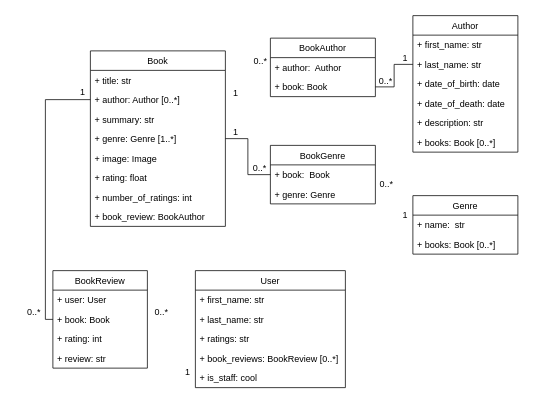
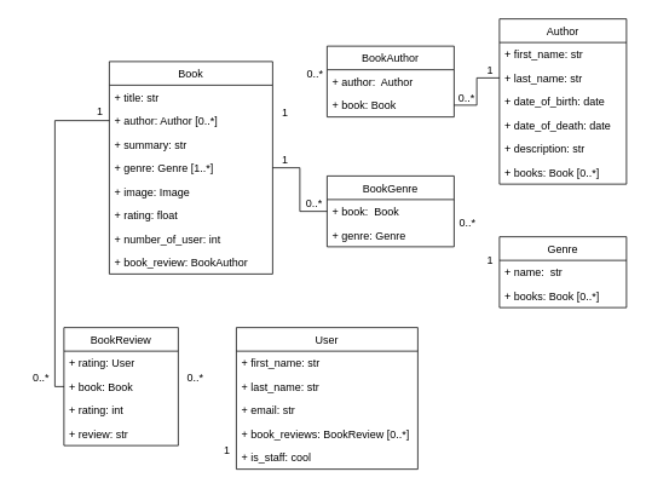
  <mxCell id="0" />
  <mxCell id="1" parent="0" />
  <mxCell id="2" value="Book" style="swimlane;fontStyle=0;childLayout=stackLayout;horizontal=1;startSize=26;fillColor=none;horizontalStack=0;resizeParent=1;resizeParentMax=0;resizeLast=0;collapsible=1;marginBottom=0;" parent="1" vertex="1"><mxGeometry x="120" y="67" width="180" height="234" as="geometry" /></mxCell>
  <mxCell id="3" value="+ title: str" style="text;strokeColor=none;fillColor=none;align=left;verticalAlign=top;spacingLeft=4;spacingRight=4;overflow=hidden;rotatable=0;points=[[0,0.5],[1,0.5]];portConstraint=eastwest;" parent="2" vertex="1"><mxGeometry y="26" width="180" height="26" as="geometry" /></mxCell>
  <mxCell id="4" value="+ author: Author [0..*]" style="text;strokeColor=none;fillColor=none;align=left;verticalAlign=top;spacingLeft=4;spacingRight=4;overflow=hidden;rotatable=0;points=[[0,0.5],[1,0.5]];portConstraint=eastwest;" parent="2" vertex="1"><mxGeometry y="52" width="180" height="26" as="geometry" /></mxCell>
  <mxCell id="5" value="+ summary: str" style="text;strokeColor=none;fillColor=none;align=left;verticalAlign=top;spacingLeft=4;spacingRight=4;overflow=hidden;rotatable=0;points=[[0,0.5],[1,0.5]];portConstraint=eastwest;" parent="2" vertex="1"><mxGeometry y="78" width="180" height="26" as="geometry" /></mxCell>
  <mxCell id="6" value="+ genre: Genre [1..*]" style="text;strokeColor=none;fillColor=none;align=left;verticalAlign=top;spacingLeft=4;spacingRight=4;overflow=hidden;rotatable=0;points=[[0,0.5],[1,0.5]];portConstraint=eastwest;" parent="2" vertex="1"><mxGeometry y="104" width="180" height="26" as="geometry" /></mxCell>
  <mxCell id="7" value="+ image: Image" style="text;strokeColor=none;fillColor=none;align=left;verticalAlign=top;spacingLeft=4;spacingRight=4;overflow=hidden;rotatable=0;points=[[0,0.5],[1,0.5]];portConstraint=eastwest;" parent="2" vertex="1"><mxGeometry y="130" width="180" height="26" as="geometry" /></mxCell>
  <mxCell id="8" value="+ rating: float" style="text;strokeColor=none;fillColor=none;align=left;verticalAlign=top;spacingLeft=4;spacingRight=4;overflow=hidden;rotatable=0;points=[[0,0.5],[1,0.5]];portConstraint=eastwest;" parent="2" vertex="1"><mxGeometry y="156" width="180" height="26" as="geometry" /></mxCell>
- <mxCell id="9" value="+ number_of_ratings: int" style="text;strokeColor=none;fillColor=none;align=left;verticalAlign=top;spacingLeft=4;spacingRight=4;overflow=hidden;rotatable=0;points=[[0,0.5],[1,0.5]];portConstraint=eastwest;" parent="2" vertex="1"><mxGeometry y="182" width="180" height="26" as="geometry" /></mxCell>
+ <mxCell id="9" value="+ number_of_user: int" style="text;strokeColor=none;fillColor=none;align=left;verticalAlign=top;spacingLeft=4;spacingRight=4;overflow=hidden;rotatable=0;points=[[0,0.5],[1,0.5]];portConstraint=eastwest;" parent="2" vertex="1"><mxGeometry y="182" width="180" height="26" as="geometry" /></mxCell>
  <mxCell id="10" value="+ book_review: BookAuthor" style="text;strokeColor=none;fillColor=none;align=left;verticalAlign=top;spacingLeft=4;spacingRight=4;overflow=hidden;rotatable=0;points=[[0,0.5],[1,0.5]];portConstraint=eastwest;" parent="2" vertex="1"><mxGeometry y="208" width="180" height="26" as="geometry" /></mxCell>
  <mxCell id="11" value="Author" style="swimlane;fontStyle=0;childLayout=stackLayout;horizontal=1;startSize=26;fillColor=none;horizontalStack=0;resizeParent=1;resizeParentMax=0;resizeLast=0;collapsible=1;marginBottom=0;" parent="1" vertex="1"><mxGeometry x="550" y="20" width="140" height="182" as="geometry" /></mxCell>
  <mxCell id="12" value="+ first_name: str" style="text;strokeColor=none;fillColor=none;align=left;verticalAlign=top;spacingLeft=4;spacingRight=4;overflow=hidden;rotatable=0;points=[[0,0.5],[1,0.5]];portConstraint=eastwest;" parent="11" vertex="1"><mxGeometry y="26" width="140" height="26" as="geometry" /></mxCell>
  <mxCell id="13" value="+ last_name: str" style="text;strokeColor=none;fillColor=none;align=left;verticalAlign=top;spacingLeft=4;spacingRight=4;overflow=hidden;rotatable=0;points=[[0,0.5],[1,0.5]];portConstraint=eastwest;" parent="11" vertex="1"><mxGeometry y="52" width="140" height="26" as="geometry" /></mxCell>
  <mxCell id="14" value="+ date_of_birth: date" style="text;strokeColor=none;fillColor=none;align=left;verticalAlign=top;spacingLeft=4;spacingRight=4;overflow=hidden;rotatable=0;points=[[0,0.5],[1,0.5]];portConstraint=eastwest;" vertex="1" parent="11"><mxGeometry y="78" width="140" height="26" as="geometry" /></mxCell>
  <mxCell id="15" value="+ date_of_death: date" style="text;strokeColor=none;fillColor=none;align=left;verticalAlign=top;spacingLeft=4;spacingRight=4;overflow=hidden;rotatable=0;points=[[0,0.5],[1,0.5]];portConstraint=eastwest;" vertex="1" parent="11"><mxGeometry y="104" width="140" height="26" as="geometry" /></mxCell>
  <mxCell id="16" value="+ description: str" style="text;strokeColor=none;fillColor=none;align=left;verticalAlign=top;spacingLeft=4;spacingRight=4;overflow=hidden;rotatable=0;points=[[0,0.5],[1,0.5]];portConstraint=eastwest;" vertex="1" parent="11"><mxGeometry y="130" width="140" height="26" as="geometry" /></mxCell>
  <mxCell id="17" value="+ books: Book [0..*]" style="text;strokeColor=none;fillColor=none;align=left;verticalAlign=top;spacingLeft=4;spacingRight=4;overflow=hidden;rotatable=0;points=[[0,0.5],[1,0.5]];portConstraint=eastwest;" parent="11" vertex="1"><mxGeometry y="156" width="140" height="26" as="geometry" /></mxCell>
  <mxCell id="18" value="Genre" style="swimlane;fontStyle=0;childLayout=stackLayout;horizontal=1;startSize=26;fillColor=none;horizontalStack=0;resizeParent=1;resizeParentMax=0;resizeLast=0;collapsible=1;marginBottom=0;" parent="1" vertex="1"><mxGeometry x="550" y="260" width="140" height="78" as="geometry" /></mxCell>
  <mxCell id="19" value="+ name:  str" style="text;strokeColor=none;fillColor=none;align=left;verticalAlign=top;spacingLeft=4;spacingRight=4;overflow=hidden;rotatable=0;points=[[0,0.5],[1,0.5]];portConstraint=eastwest;" parent="18" vertex="1"><mxGeometry y="26" width="140" height="26" as="geometry" /></mxCell>
  <mxCell id="20" value="+ books: Book [0..*]" style="text;strokeColor=none;fillColor=none;align=left;verticalAlign=top;spacingLeft=4;spacingRight=4;overflow=hidden;rotatable=0;points=[[0,0.5],[1,0.5]];portConstraint=eastwest;" parent="18" vertex="1"><mxGeometry y="52" width="140" height="26" as="geometry" /></mxCell>
  <mxCell id="21" value="User" style="swimlane;fontStyle=0;childLayout=stackLayout;horizontal=1;startSize=26;fillColor=none;horizontalStack=0;resizeParent=1;resizeParentMax=0;resizeLast=0;collapsible=1;marginBottom=0;" parent="1" vertex="1"><mxGeometry x="260" y="360" width="200" height="156" as="geometry" /></mxCell>
  <mxCell id="22" value="+ first_name: str" style="text;strokeColor=none;fillColor=none;align=left;verticalAlign=top;spacingLeft=4;spacingRight=4;overflow=hidden;rotatable=0;points=[[0,0.5],[1,0.5]];portConstraint=eastwest;" parent="21" vertex="1"><mxGeometry y="26" width="200" height="26" as="geometry" /></mxCell>
  <mxCell id="23" value="+ last_name: str" style="text;strokeColor=none;fillColor=none;align=left;verticalAlign=top;spacingLeft=4;spacingRight=4;overflow=hidden;rotatable=0;points=[[0,0.5],[1,0.5]];portConstraint=eastwest;" parent="21" vertex="1"><mxGeometry y="52" width="200" height="26" as="geometry" /></mxCell>
- <mxCell id="24" value="+ ratings: str" style="text;strokeColor=none;fillColor=none;align=left;verticalAlign=top;spacingLeft=4;spacingRight=4;overflow=hidden;rotatable=0;points=[[0,0.5],[1,0.5]];portConstraint=eastwest;" parent="21" vertex="1"><mxGeometry y="78" width="200" height="26" as="geometry" /></mxCell>
+ <mxCell id="24" value="+ email: str" style="text;strokeColor=none;fillColor=none;align=left;verticalAlign=top;spacingLeft=4;spacingRight=4;overflow=hidden;rotatable=0;points=[[0,0.5],[1,0.5]];portConstraint=eastwest;" parent="21" vertex="1"><mxGeometry y="78" width="200" height="26" as="geometry" /></mxCell>
  <mxCell id="25" value="+ book_reviews: BookReview [0..*]" style="text;strokeColor=none;fillColor=none;align=left;verticalAlign=top;spacingLeft=4;spacingRight=4;overflow=hidden;rotatable=0;points=[[0,0.5],[1,0.5]];portConstraint=eastwest;" parent="21" vertex="1"><mxGeometry y="104" width="200" height="26" as="geometry" /></mxCell>
  <mxCell id="26" value="+ is_staff: cool" style="text;strokeColor=none;fillColor=none;align=left;verticalAlign=top;spacingLeft=4;spacingRight=4;overflow=hidden;rotatable=0;points=[[0,0.5],[1,0.5]];portConstraint=eastwest;" parent="21" vertex="1"><mxGeometry y="130" width="200" height="26" as="geometry" /></mxCell>
  <mxCell id="27" value="BookReview" style="swimlane;fontStyle=0;childLayout=stackLayout;horizontal=1;startSize=26;fillColor=none;horizontalStack=0;resizeParent=1;resizeParentMax=0;resizeLast=0;collapsible=1;marginBottom=0;" parent="1" vertex="1"><mxGeometry x="70" y="360" width="126" height="130" as="geometry" /></mxCell>
- <mxCell id="28" value="+ user: User" style="text;strokeColor=none;fillColor=none;align=left;verticalAlign=top;spacingLeft=4;spacingRight=4;overflow=hidden;rotatable=0;points=[[0,0.5],[1,0.5]];portConstraint=eastwest;" parent="27" vertex="1"><mxGeometry y="26" width="126" height="26" as="geometry" /></mxCell>
+ <mxCell id="28" value="+ rating: User" style="text;strokeColor=none;fillColor=none;align=left;verticalAlign=top;spacingLeft=4;spacingRight=4;overflow=hidden;rotatable=0;points=[[0,0.5],[1,0.5]];portConstraint=eastwest;" parent="27" vertex="1"><mxGeometry y="26" width="126" height="26" as="geometry" /></mxCell>
  <mxCell id="29" value="+ book: Book" style="text;strokeColor=none;fillColor=none;align=left;verticalAlign=top;spacingLeft=4;spacingRight=4;overflow=hidden;rotatable=0;points=[[0,0.5],[1,0.5]];portConstraint=eastwest;" parent="27" vertex="1"><mxGeometry y="52" width="126" height="26" as="geometry" /></mxCell>
  <mxCell id="30" value="+ rating: int" style="text;strokeColor=none;fillColor=none;align=left;verticalAlign=top;spacingLeft=4;spacingRight=4;overflow=hidden;rotatable=0;points=[[0,0.5],[1,0.5]];portConstraint=eastwest;" parent="27" vertex="1"><mxGeometry y="78" width="126" height="26" as="geometry" /></mxCell>
  <mxCell id="31" value="+ review: str" style="text;strokeColor=none;fillColor=none;align=left;verticalAlign=top;spacingLeft=4;spacingRight=4;overflow=hidden;rotatable=0;points=[[0,0.5],[1,0.5]];portConstraint=eastwest;" parent="27" vertex="1"><mxGeometry y="104" width="126" height="26" as="geometry" /></mxCell>
  <mxCell id="32" value="" style="endArrow=none;html=1;edgeStyle=orthogonalEdgeStyle;rounded=0;exitX=0;exitY=0.5;exitDx=0;exitDy=0;entryX=0;entryY=0.5;entryDx=0;entryDy=0;" parent="1" source="29" target="4" edge="1"><mxGeometry relative="1" as="geometry"><mxPoint x="530" y="549.06" as="sourcePoint" /><mxPoint x="556.976" y="410" as="targetPoint" /></mxGeometry></mxCell>
  <mxCell id="33" value="" style="endArrow=none;html=1;edgeStyle=orthogonalEdgeStyle;rounded=0;exitX=1;exitY=0.5;exitDx=0;exitDy=0;entryX=0;entryY=0.5;entryDx=0;entryDy=0;" parent="1" source="6" target="39" edge="1"><mxGeometry relative="1" as="geometry"><mxPoint x="260" y="310" as="sourcePoint" /><mxPoint x="320" y="260" as="targetPoint" /></mxGeometry></mxCell>
  <mxCell id="34" value="1" style="text;html=1;strokeColor=none;fillColor=none;align=center;verticalAlign=middle;whiteSpace=wrap;rounded=0;" parent="1" vertex="1"><mxGeometry x="220" y="480" width="60" height="30" as="geometry" /></mxCell>
  <mxCell id="35" value="0..*" style="text;html=1;strokeColor=none;fillColor=none;align=center;verticalAlign=middle;whiteSpace=wrap;rounded=0;" parent="1" vertex="1"><mxGeometry x="190" y="400" width="50" height="30" as="geometry" /></mxCell>
  <mxCell id="36" value="0..*" style="text;html=1;strokeColor=none;fillColor=none;align=center;verticalAlign=middle;whiteSpace=wrap;rounded=0;" parent="1" vertex="1"><mxGeometry x="20" y="400" width="50" height="30" as="geometry" /></mxCell>
  <mxCell id="37" value="1" style="text;html=1;strokeColor=none;fillColor=none;align=center;verticalAlign=middle;whiteSpace=wrap;rounded=0;" parent="1" vertex="1"><mxGeometry x="90" y="112" width="40" height="20" as="geometry" /></mxCell>
  <mxCell id="38" value="BookGenre" style="swimlane;fontStyle=0;childLayout=stackLayout;horizontal=1;startSize=26;fillColor=none;horizontalStack=0;resizeParent=1;resizeParentMax=0;resizeLast=0;collapsible=1;marginBottom=0;" vertex="1" parent="1"><mxGeometry x="360" y="193" width="140" height="78" as="geometry" /></mxCell>
  <mxCell id="39" value="+ book:  Book" style="text;strokeColor=none;fillColor=none;align=left;verticalAlign=top;spacingLeft=4;spacingRight=4;overflow=hidden;rotatable=0;points=[[0,0.5],[1,0.5]];portConstraint=eastwest;" vertex="1" parent="38"><mxGeometry y="26" width="140" height="26" as="geometry" /></mxCell>
  <mxCell id="40" value="+ genre: Genre" style="text;strokeColor=none;fillColor=none;align=left;verticalAlign=top;spacingLeft=4;spacingRight=4;overflow=hidden;rotatable=0;points=[[0,0.5],[1,0.5]];portConstraint=eastwest;" vertex="1" parent="38"><mxGeometry y="52" width="140" height="26" as="geometry" /></mxCell>
  <mxCell id="41" value="BookAuthor" style="swimlane;fontStyle=0;childLayout=stackLayout;horizontal=1;startSize=26;fillColor=none;horizontalStack=0;resizeParent=1;resizeParentMax=0;resizeLast=0;collapsible=1;marginBottom=0;" vertex="1" parent="1"><mxGeometry x="360" y="50" width="140" height="78" as="geometry" /></mxCell>
  <mxCell id="42" value="+ author:  Author" style="text;strokeColor=none;fillColor=none;align=left;verticalAlign=top;spacingLeft=4;spacingRight=4;overflow=hidden;rotatable=0;points=[[0,0.5],[1,0.5]];portConstraint=eastwest;" vertex="1" parent="41"><mxGeometry y="26" width="140" height="26" as="geometry" /></mxCell>
  <mxCell id="43" value="+ book: Book" style="text;strokeColor=none;fillColor=none;align=left;verticalAlign=top;spacingLeft=4;spacingRight=4;overflow=hidden;rotatable=0;points=[[0,0.5],[1,0.5]];portConstraint=eastwest;" vertex="1" parent="41"><mxGeometry y="52" width="140" height="26" as="geometry" /></mxCell>
  <mxCell id="44" value="" style="endArrow=none;html=1;edgeStyle=orthogonalEdgeStyle;rounded=0;exitX=1;exitY=0.5;exitDx=0;exitDy=0;entryX=0;entryY=0.5;entryDx=0;entryDy=0;" edge="1" parent="1" source="43" target="13"><mxGeometry relative="1" as="geometry"><mxPoint x="-220" y="217" as="sourcePoint" /><mxPoint x="-100" y="165" as="targetPoint" /></mxGeometry></mxCell>
  <mxCell id="45" value="1" style="text;html=1;strokeColor=none;fillColor=none;align=center;verticalAlign=middle;whiteSpace=wrap;rounded=0;" vertex="1" parent="1"><mxGeometry x="510" y="271" width="60" height="30" as="geometry" /></mxCell>
  <mxCell id="46" value="0..*" style="text;html=1;strokeColor=none;fillColor=none;align=center;verticalAlign=middle;whiteSpace=wrap;rounded=0;" vertex="1" parent="1"><mxGeometry x="490" y="230" width="50" height="30" as="geometry" /></mxCell>
  <mxCell id="47" value="1" style="text;html=1;strokeColor=none;fillColor=none;align=center;verticalAlign=middle;whiteSpace=wrap;rounded=0;" vertex="1" parent="1"><mxGeometry x="510" y="62" width="60" height="30" as="geometry" /></mxCell>
  <mxCell id="48" value="0..*" style="text;html=1;strokeColor=none;fillColor=none;align=center;verticalAlign=middle;whiteSpace=wrap;rounded=0;" vertex="1" parent="1"><mxGeometry x="489" y="92" width="50" height="30" as="geometry" /></mxCell>
  <mxCell id="49" value="1" style="text;html=1;strokeColor=none;fillColor=none;align=center;verticalAlign=middle;whiteSpace=wrap;rounded=0;" vertex="1" parent="1"><mxGeometry x="284" y="109" width="60" height="30" as="geometry" /></mxCell>
  <mxCell id="50" value="1" style="text;html=1;strokeColor=none;fillColor=none;align=center;verticalAlign=middle;whiteSpace=wrap;rounded=0;" vertex="1" parent="1"><mxGeometry x="284" y="160" width="60" height="30" as="geometry" /></mxCell>
  <mxCell id="51" value="0..*" style="text;html=1;strokeColor=none;fillColor=none;align=center;verticalAlign=middle;whiteSpace=wrap;rounded=0;" vertex="1" parent="1"><mxGeometry x="322" y="66" width="50" height="30" as="geometry" /></mxCell>
  <mxCell id="52" value="0..*" style="text;html=1;strokeColor=none;fillColor=none;align=center;verticalAlign=middle;whiteSpace=wrap;rounded=0;" vertex="1" parent="1"><mxGeometry x="321" y="209" width="50" height="30" as="geometry" /></mxCell>
